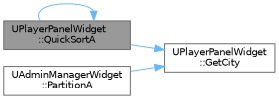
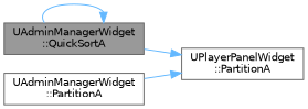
  digraph {
    rankdir=LR
    node [color=grey40 fillcolor=white fontname=Helvetica fontsize=10 shape=box style=filled]
    edge [color=steelblue1 fontname=Helvetica fontsize=10 labelfontname=Helvetica labelfontsize=10 style=solid]
-   n1 [color=gray40 fillcolor=grey60 fontcolor=black height=0.2 label="UPlayerPanelWidget\l::QuickSortA" width=0.4]
-   n2 [height=0.2 label="UPlayerPanelWidget\l::GetCity" width=0.4]
+   n1 [color=gray40 fillcolor=grey60 fontcolor=black height=0.2 label="UAdminManagerWidget\l::QuickSortA" width=0.4]
+   n2 [height=0.2 label="UPlayerPanelWidget\l::PartitionA" width=0.4]
    n3 [height=0.2 label="UAdminManagerWidget\l::PartitionA" width=0.4]
    n1 -> n1
    n1 -> n2
    n3 -> n2
  }
